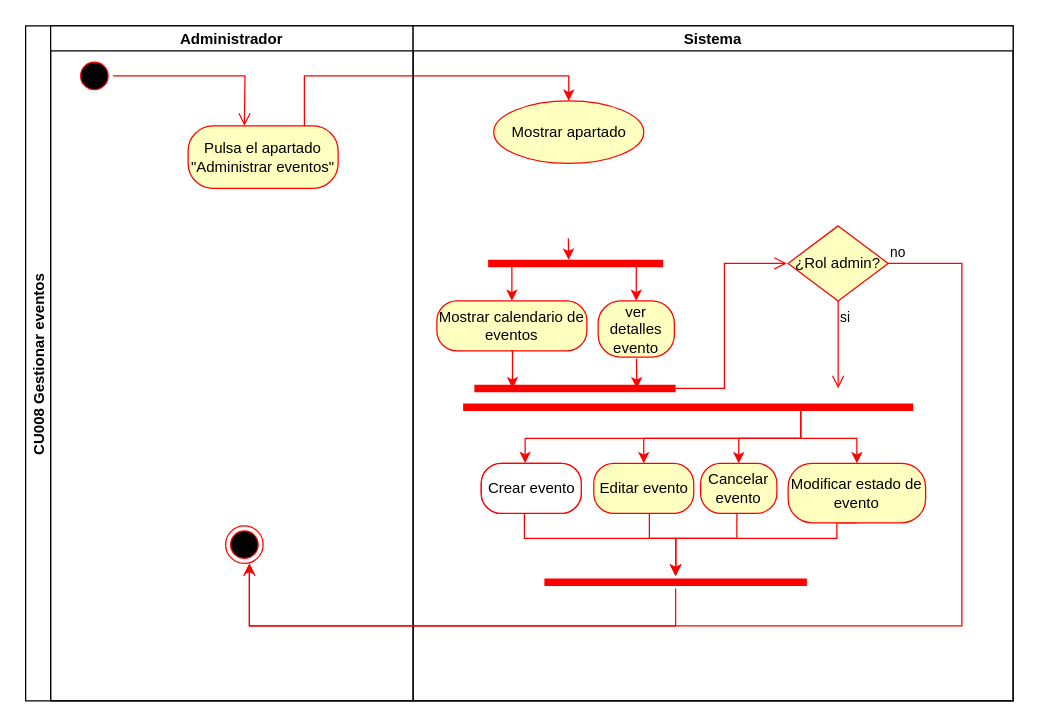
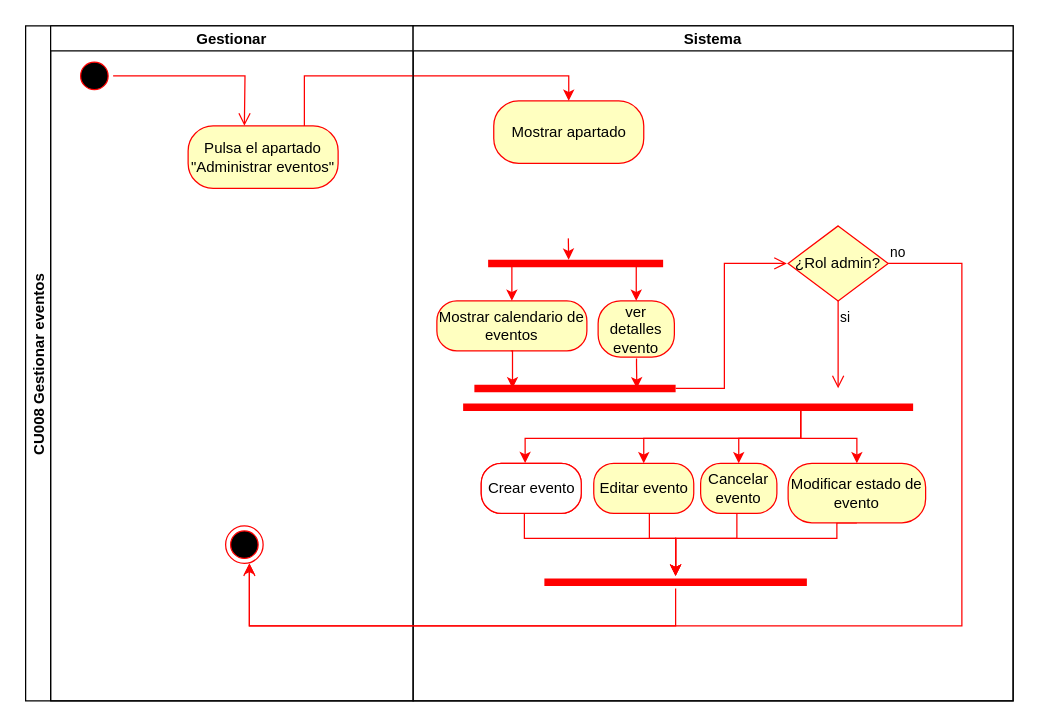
  <mxCell id="0" />
  <mxCell id="1" parent="0" />
  <mxCell id="2" value="CU008 Gestionar eventos" style="swimlane;childLayout=stackLayout;resizeParent=1;resizeParentMax=0;startSize=20;horizontal=0;horizontalStack=1;" vertex="1" parent="1"><mxGeometry x="20" y="20" width="790" height="540" as="geometry"><mxRectangle x="200" y="80" width="40" height="50" as="alternateBounds" /></mxGeometry></mxCell>
- <mxCell id="3" value="Administrador" style="swimlane;startSize=20;" vertex="1" parent="2"><mxGeometry x="20" width="290" height="540" as="geometry" /></mxCell>
+ <mxCell id="3" value="Gestionar" style="swimlane;startSize=20;" vertex="1" parent="2"><mxGeometry x="20" width="290" height="540" as="geometry" /></mxCell>
  <mxCell id="4" value="" style="ellipse;html=1;shape=startState;fillColor=#000000;strokeColor=#ff0000;fillStyle=auto;" vertex="1" parent="3"><mxGeometry x="20" y="25" width="30" height="30" as="geometry" /></mxCell>
  <mxCell id="5" value="" style="edgeStyle=orthogonalEdgeStyle;html=1;verticalAlign=bottom;endArrow=open;endSize=8;strokeColor=#ff0000;rounded=0;entryX=0.5;entryY=0;entryDx=0;entryDy=0;" edge="1" parent="3" source="4"><mxGeometry relative="1" as="geometry"><mxPoint x="155" y="80" as="targetPoint" /><mxPoint x="340" y="320" as="sourcePoint" /></mxGeometry></mxCell>
  <mxCell id="6" value="" style="ellipse;html=1;shape=endState;fillColor=#000000;strokeColor=#ff0000;" vertex="1" parent="3"><mxGeometry x="140" y="400" width="30" height="30" as="geometry" /></mxCell>
  <mxCell id="7" value="Pulsa el apartado &quot;Administrar eventos&quot;" style="rounded=1;whiteSpace=wrap;html=1;arcSize=40;fontColor=#000000;fillColor=#ffffc0;strokeColor=#ff0000;" vertex="1" parent="3"><mxGeometry x="110" y="80" width="120" height="50" as="geometry" /></mxCell>
  <mxCell id="8" style="edgeStyle=orthogonalEdgeStyle;rounded=0;orthogonalLoop=1;jettySize=auto;html=1;entryX=0.5;entryY=0;entryDx=0;entryDy=0;strokeColor=light-dark(#ff0000, #ededed);" edge="1" parent="2" source="7" target="11"><mxGeometry relative="1" as="geometry"><Array as="points"><mxPoint x="223" y="40" /><mxPoint x="435" y="40" /><mxPoint x="435" y="60" /></Array><mxPoint x="222.5" y="122.5" as="sourcePoint" /></mxGeometry></mxCell>
  <mxCell id="9" style="edgeStyle=orthogonalEdgeStyle;rounded=0;orthogonalLoop=1;jettySize=auto;html=1;strokeColor=light-dark(#ff0000, #ededed);" edge="1" parent="2" source="21"><mxGeometry relative="1" as="geometry"><Array as="points"><mxPoint x="520" y="480" /><mxPoint x="179" y="480" /><mxPoint x="179" y="430" /></Array><mxPoint x="179" y="430" as="targetPoint" /></mxGeometry></mxCell>
  <mxCell id="10" value="Sistema" style="swimlane;startSize=20;" vertex="1" parent="2"><mxGeometry x="310" width="480" height="540" as="geometry" /></mxCell>
- <mxCell id="11" value="Mostrar apartado" style="ellipse;whiteSpace=wrap;html=1;arcSize=40;fontColor=#000000;fillColor=#ffffc0;strokeColor=#ff0000;" vertex="1" parent="10"><mxGeometry x="64.5" y="60" width="120" height="50" as="geometry" /></mxCell>
+ <mxCell id="11" value="Mostrar apartado" style="rounded=1;whiteSpace=wrap;html=1;arcSize=40;fontColor=#000000;fillColor=#ffffc0;strokeColor=#ff0000;" vertex="1" parent="10"><mxGeometry x="64.5" y="60" width="120" height="50" as="geometry" /></mxCell>
  <mxCell id="12" style="edgeStyle=orthogonalEdgeStyle;rounded=0;orthogonalLoop=1;jettySize=auto;html=1;entryX=0.5;entryY=0;entryDx=0;entryDy=0;strokeColor=light-dark(#ff0000, #ededed);exitX=0.894;exitY=0.521;exitDx=0;exitDy=0;exitPerimeter=0;" edge="1" parent="10" target="24"><mxGeometry relative="1" as="geometry"><mxPoint x="179.78" y="190.42" as="sourcePoint" /><Array as="points"><mxPoint x="178" y="190" /><mxPoint x="178" y="220" /><mxPoint x="179" y="220" /></Array></mxGeometry></mxCell>
  <mxCell id="13" value="" style="shape=line;html=1;strokeWidth=6;strokeColor=#ff0000;" vertex="1" parent="10"><mxGeometry x="60" y="180" width="140" height="20" as="geometry" /></mxCell>
  <mxCell id="14" value="Crear cuenta" style="rounded=1;whiteSpace=wrap;html=1;arcSize=40;fontColor=#000000;fillColor=#ffffc0;strokeColor=#ff0000;" vertex="1" parent="10"><mxGeometry x="54.5" y="350" width="80" height="40" as="geometry" /></mxCell>
  <mxCell id="15" style="edgeStyle=orthogonalEdgeStyle;rounded=0;orthogonalLoop=1;jettySize=auto;html=1;fontColor=light-dark(#ff0000, #ededed);strokeColor=light-dark(#ff0000, #ededed);" edge="1" parent="10" source="16" target="21"><mxGeometry relative="1" as="geometry"><Array as="points"><mxPoint x="189" y="410" /><mxPoint x="210" y="410" /></Array></mxGeometry></mxCell>
  <mxCell id="16" value="Editar evento" style="rounded=1;whiteSpace=wrap;html=1;arcSize=40;fontColor=#000000;fillColor=#ffffc0;strokeColor=#ff0000;" vertex="1" parent="10"><mxGeometry x="144.5" y="350" width="80" height="40" as="geometry" /></mxCell>
  <mxCell id="17" style="edgeStyle=orthogonalEdgeStyle;rounded=0;orthogonalLoop=1;jettySize=auto;html=1;strokeColor=light-dark(#ff0000, #ededed);" edge="1" parent="10" source="18" target="21"><mxGeometry relative="1" as="geometry"><Array as="points"><mxPoint x="259" y="410" /><mxPoint x="210" y="410" /></Array></mxGeometry></mxCell>
  <mxCell id="18" value="Cancelar evento" style="rounded=1;whiteSpace=wrap;html=1;arcSize=40;fontColor=#000000;fillColor=#ffffc0;strokeColor=#ff0000;" vertex="1" parent="10"><mxGeometry x="230" y="350" width="61" height="40" as="geometry" /></mxCell>
  <mxCell id="19" style="edgeStyle=orthogonalEdgeStyle;rounded=0;orthogonalLoop=1;jettySize=auto;html=1;fontColor=light-dark(#ff0000, #ededed);strokeColor=light-dark(#ff0000, #ededed);" edge="1" parent="10" source="20" target="21"><mxGeometry relative="1" as="geometry"><Array as="points"><mxPoint x="89" y="410" /><mxPoint x="210" y="410" /></Array></mxGeometry></mxCell>
  <mxCell id="20" value="Crear evento" style="rounded=1;whiteSpace=wrap;html=1;arcSize=40;fontColor=#000000;fillColor=#ffffff;strokeColor=#ff0000;" vertex="1" parent="10"><mxGeometry x="54.5" y="350" width="80" height="40" as="geometry" /></mxCell>
  <mxCell id="21" value="" style="shape=line;html=1;strokeWidth=6;strokeColor=light-dark(#ff0000, #ededed);" vertex="1" parent="10"><mxGeometry x="105" y="440" width="210" height="10" as="geometry" /></mxCell>
  <mxCell id="22" style="edgeStyle=orthogonalEdgeStyle;rounded=0;orthogonalLoop=1;jettySize=auto;html=1;exitX=0.5;exitY=1;exitDx=0;exitDy=0;strokeColor=light-dark(#ff0000, #ededed);" edge="1" parent="10" source="23" target="21"><mxGeometry relative="1" as="geometry"><Array as="points"><mxPoint x="339" y="398" /><mxPoint x="339" y="410" /><mxPoint x="210" y="410" /></Array></mxGeometry></mxCell>
  <mxCell id="23" value="Modificar estado de evento" style="rounded=1;whiteSpace=wrap;html=1;arcSize=40;fontColor=#000000;fillColor=#ffffc0;strokeColor=#ff0000;" vertex="1" parent="10"><mxGeometry x="300" y="350" width="110" height="47.5" as="geometry" /></mxCell>
  <mxCell id="24" value="ver detalles evento" style="rounded=1;whiteSpace=wrap;html=1;arcSize=40;fontColor=#000000;fillColor=#ffffc0;strokeColor=#ff0000;" vertex="1" parent="10"><mxGeometry x="148" y="220" width="61" height="45" as="geometry" /></mxCell>
  <mxCell id="25" value="" style="edgeStyle=orthogonalEdgeStyle;rounded=0;orthogonalLoop=1;jettySize=auto;html=1;strokeColor=light-dark(#ff0000, #ededed);" edge="1" parent="10" target="26"><mxGeometry relative="1" as="geometry"><mxPoint x="1179" y="540" as="targetPoint" /><Array as="points"><mxPoint x="78" y="190" /><mxPoint x="79" y="190" /></Array><mxPoint x="78" y="190" as="sourcePoint" /></mxGeometry></mxCell>
  <mxCell id="26" value="Mostrar calendario de eventos" style="rounded=1;whiteSpace=wrap;html=1;arcSize=40;fontColor=#000000;fillColor=#ffffc0;strokeColor=light-dark(#ff0000, #ededed);" vertex="1" parent="10"><mxGeometry x="19" y="220" width="120" height="40" as="geometry" /></mxCell>
  <mxCell id="27" style="edgeStyle=orthogonalEdgeStyle;rounded=0;orthogonalLoop=1;jettySize=auto;html=1;entryX=0.602;entryY=0.355;entryDx=0;entryDy=0;entryPerimeter=0;strokeColor=light-dark(#ff0000, #ededed);" edge="1" parent="10"><mxGeometry relative="1" as="geometry"><mxPoint x="124.16" y="170" as="sourcePoint" /><mxPoint x="124.44" y="187.1" as="targetPoint" /></mxGeometry></mxCell>
  <mxCell id="28" value="" style="shape=line;html=1;strokeWidth=6;strokeColor=#ff0000;" vertex="1" parent="10"><mxGeometry x="49" y="280" width="161" height="20" as="geometry" /></mxCell>
  <mxCell id="29" value="" style="edgeStyle=orthogonalEdgeStyle;rounded=0;orthogonalLoop=1;jettySize=auto;html=1;strokeColor=light-dark(#ff0000, #ededed);" edge="1" parent="10"><mxGeometry relative="1" as="geometry"><mxPoint x="79.5" y="290" as="targetPoint" /><Array as="points"><mxPoint x="78.5" y="260" /><mxPoint x="79.5" y="260" /></Array><mxPoint x="78.5" y="260" as="sourcePoint" /></mxGeometry></mxCell>
  <mxCell id="30" value="" style="edgeStyle=orthogonalEdgeStyle;rounded=0;orthogonalLoop=1;jettySize=auto;html=1;strokeColor=light-dark(#ff0000, #ededed);exitX=0.504;exitY=1.024;exitDx=0;exitDy=0;exitPerimeter=0;" edge="1" parent="10" source="24"><mxGeometry relative="1" as="geometry"><mxPoint x="179" y="290" as="targetPoint" /><Array as="points"><mxPoint x="179" y="270" /><mxPoint x="179" y="270" /></Array><mxPoint x="179" y="270" as="sourcePoint" /></mxGeometry></mxCell>
  <mxCell id="31" value="" style="edgeStyle=orthogonalEdgeStyle;html=1;verticalAlign=bottom;endArrow=open;endSize=8;strokeColor=#ff0000;rounded=0;exitX=1;exitY=0.5;exitDx=0;exitDy=0;exitPerimeter=0;" edge="1" parent="10" source="28"><mxGeometry relative="1" as="geometry"><mxPoint x="299" y="190" as="targetPoint" /><mxPoint x="229.0" y="285" as="sourcePoint" /><Array as="points"><mxPoint x="249" y="290" /><mxPoint x="249" y="190" /></Array></mxGeometry></mxCell>
  <mxCell id="32" value="¿Rol admin?" style="rhombus;whiteSpace=wrap;html=1;fontColor=#000000;fillColor=#ffffc0;strokeColor=#ff0000;" vertex="1" parent="10"><mxGeometry x="300" y="160" width="80" height="60" as="geometry" /></mxCell>
  <mxCell id="33" value="no" style="edgeStyle=orthogonalEdgeStyle;html=1;align=left;verticalAlign=bottom;endArrow=open;endSize=8;strokeColor=#ff0000;rounded=0;" edge="1" parent="10" source="32"><mxGeometry x="-1" relative="1" as="geometry"><mxPoint x="-131" y="430" as="targetPoint" /><Array as="points"><mxPoint x="439" y="190" /><mxPoint x="439" y="480" /><mxPoint x="-131" y="480" /></Array></mxGeometry></mxCell>
  <mxCell id="34" value="si" style="edgeStyle=orthogonalEdgeStyle;html=1;align=left;verticalAlign=top;endArrow=open;endSize=8;strokeColor=#ff0000;rounded=0;" edge="1" parent="10" source="32"><mxGeometry x="-1" relative="1" as="geometry"><mxPoint x="340" y="290" as="targetPoint" /></mxGeometry></mxCell>
  <mxCell id="35" style="edgeStyle=orthogonalEdgeStyle;rounded=0;orthogonalLoop=1;jettySize=auto;html=1;exitX=0.75;exitY=0.5;exitDx=0;exitDy=0;exitPerimeter=0;entryX=0.5;entryY=0;entryDx=0;entryDy=0;strokeColor=light-dark(#ff0000, #ededed);" edge="1" parent="10" source="38" target="16"><mxGeometry relative="1" as="geometry" /></mxCell>
  <mxCell id="36" style="edgeStyle=orthogonalEdgeStyle;rounded=0;orthogonalLoop=1;jettySize=auto;html=1;exitX=0.75;exitY=0.5;exitDx=0;exitDy=0;exitPerimeter=0;entryX=0.5;entryY=0;entryDx=0;entryDy=0;strokeColor=light-dark(#ff0000, #ededed);" edge="1" parent="10" source="38" target="18"><mxGeometry relative="1" as="geometry" /></mxCell>
  <mxCell id="37" style="edgeStyle=orthogonalEdgeStyle;rounded=0;orthogonalLoop=1;jettySize=auto;html=1;exitX=0.75;exitY=0.5;exitDx=0;exitDy=0;exitPerimeter=0;entryX=0.5;entryY=0;entryDx=0;entryDy=0;strokeColor=light-dark(#ff0000, #ededed);" edge="1" parent="10" source="38" target="23"><mxGeometry relative="1" as="geometry" /></mxCell>
  <mxCell id="38" value="" style="shape=line;html=1;strokeWidth=6;strokeColor=light-dark(#ff0000, #ededed);" vertex="1" parent="10"><mxGeometry x="40" y="300" width="360" height="10" as="geometry" /></mxCell>
  <mxCell id="39" style="edgeStyle=orthogonalEdgeStyle;rounded=0;orthogonalLoop=1;jettySize=auto;html=1;exitX=0.75;exitY=0.5;exitDx=0;exitDy=0;exitPerimeter=0;entryX=0.439;entryY=-0.005;entryDx=0;entryDy=0;entryPerimeter=0;strokeColor=light-dark(#ff0000, #ededed);" edge="1" parent="10" source="38" target="20"><mxGeometry relative="1" as="geometry" /></mxCell>
